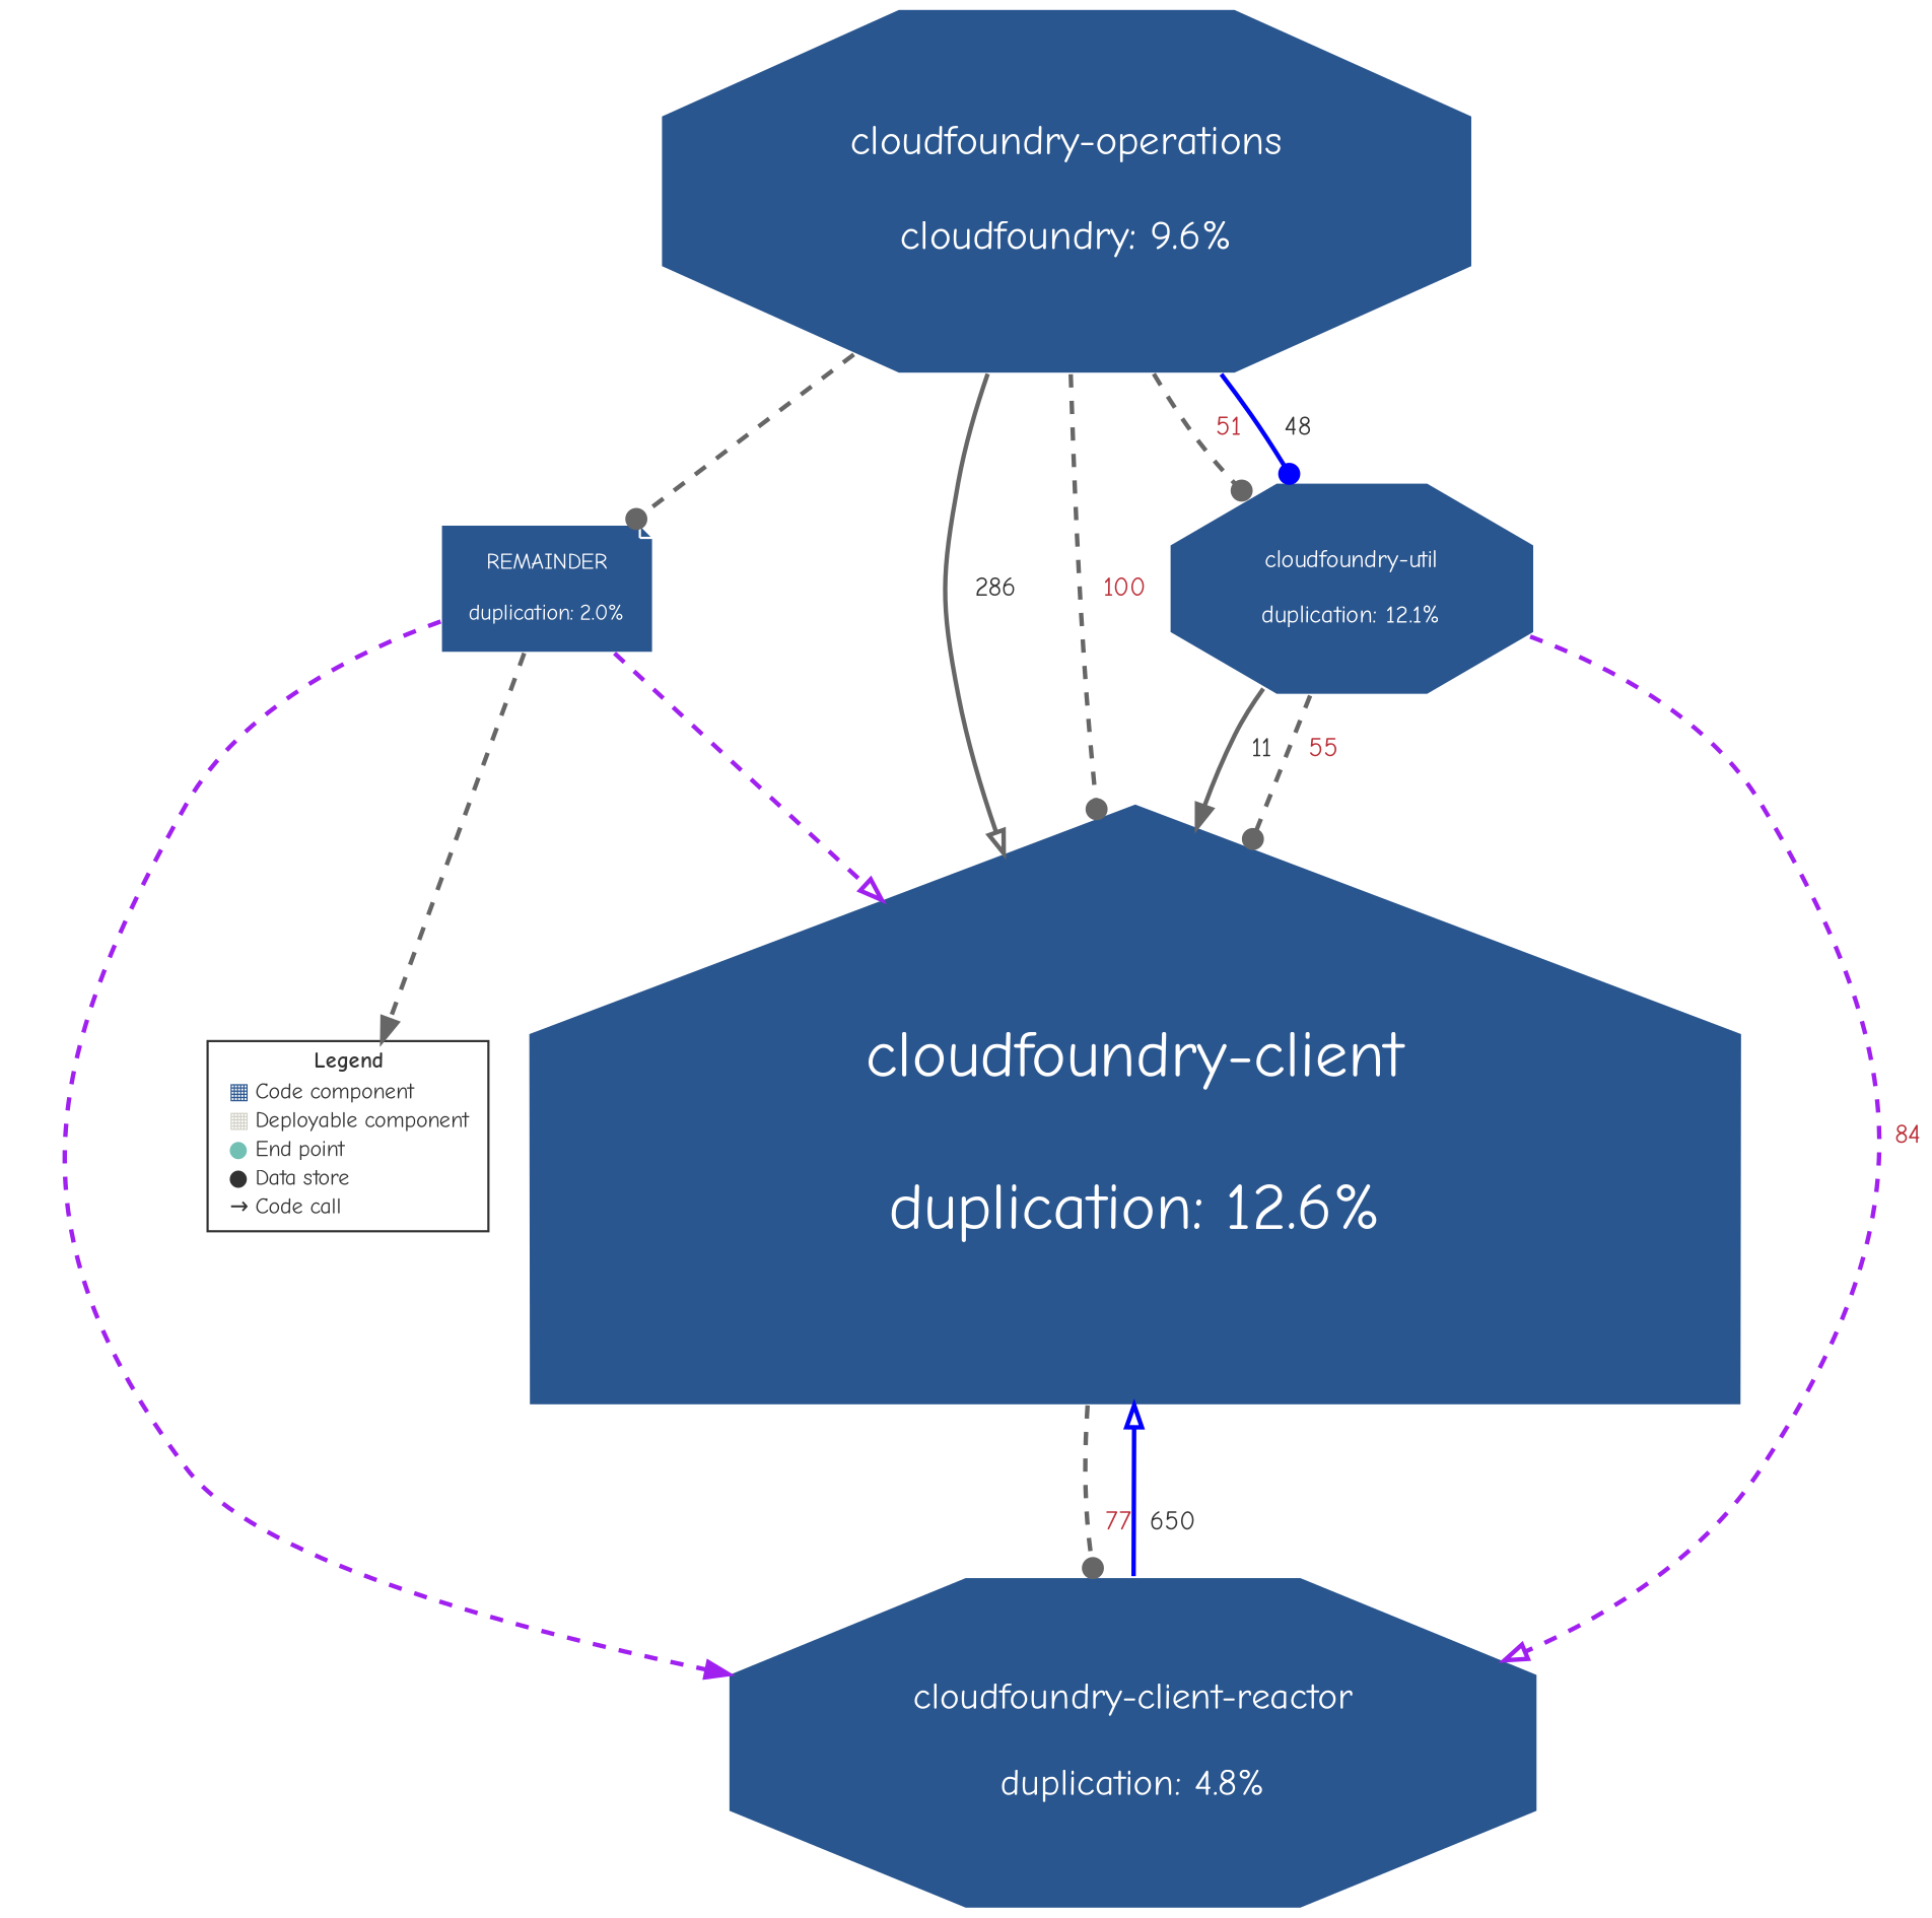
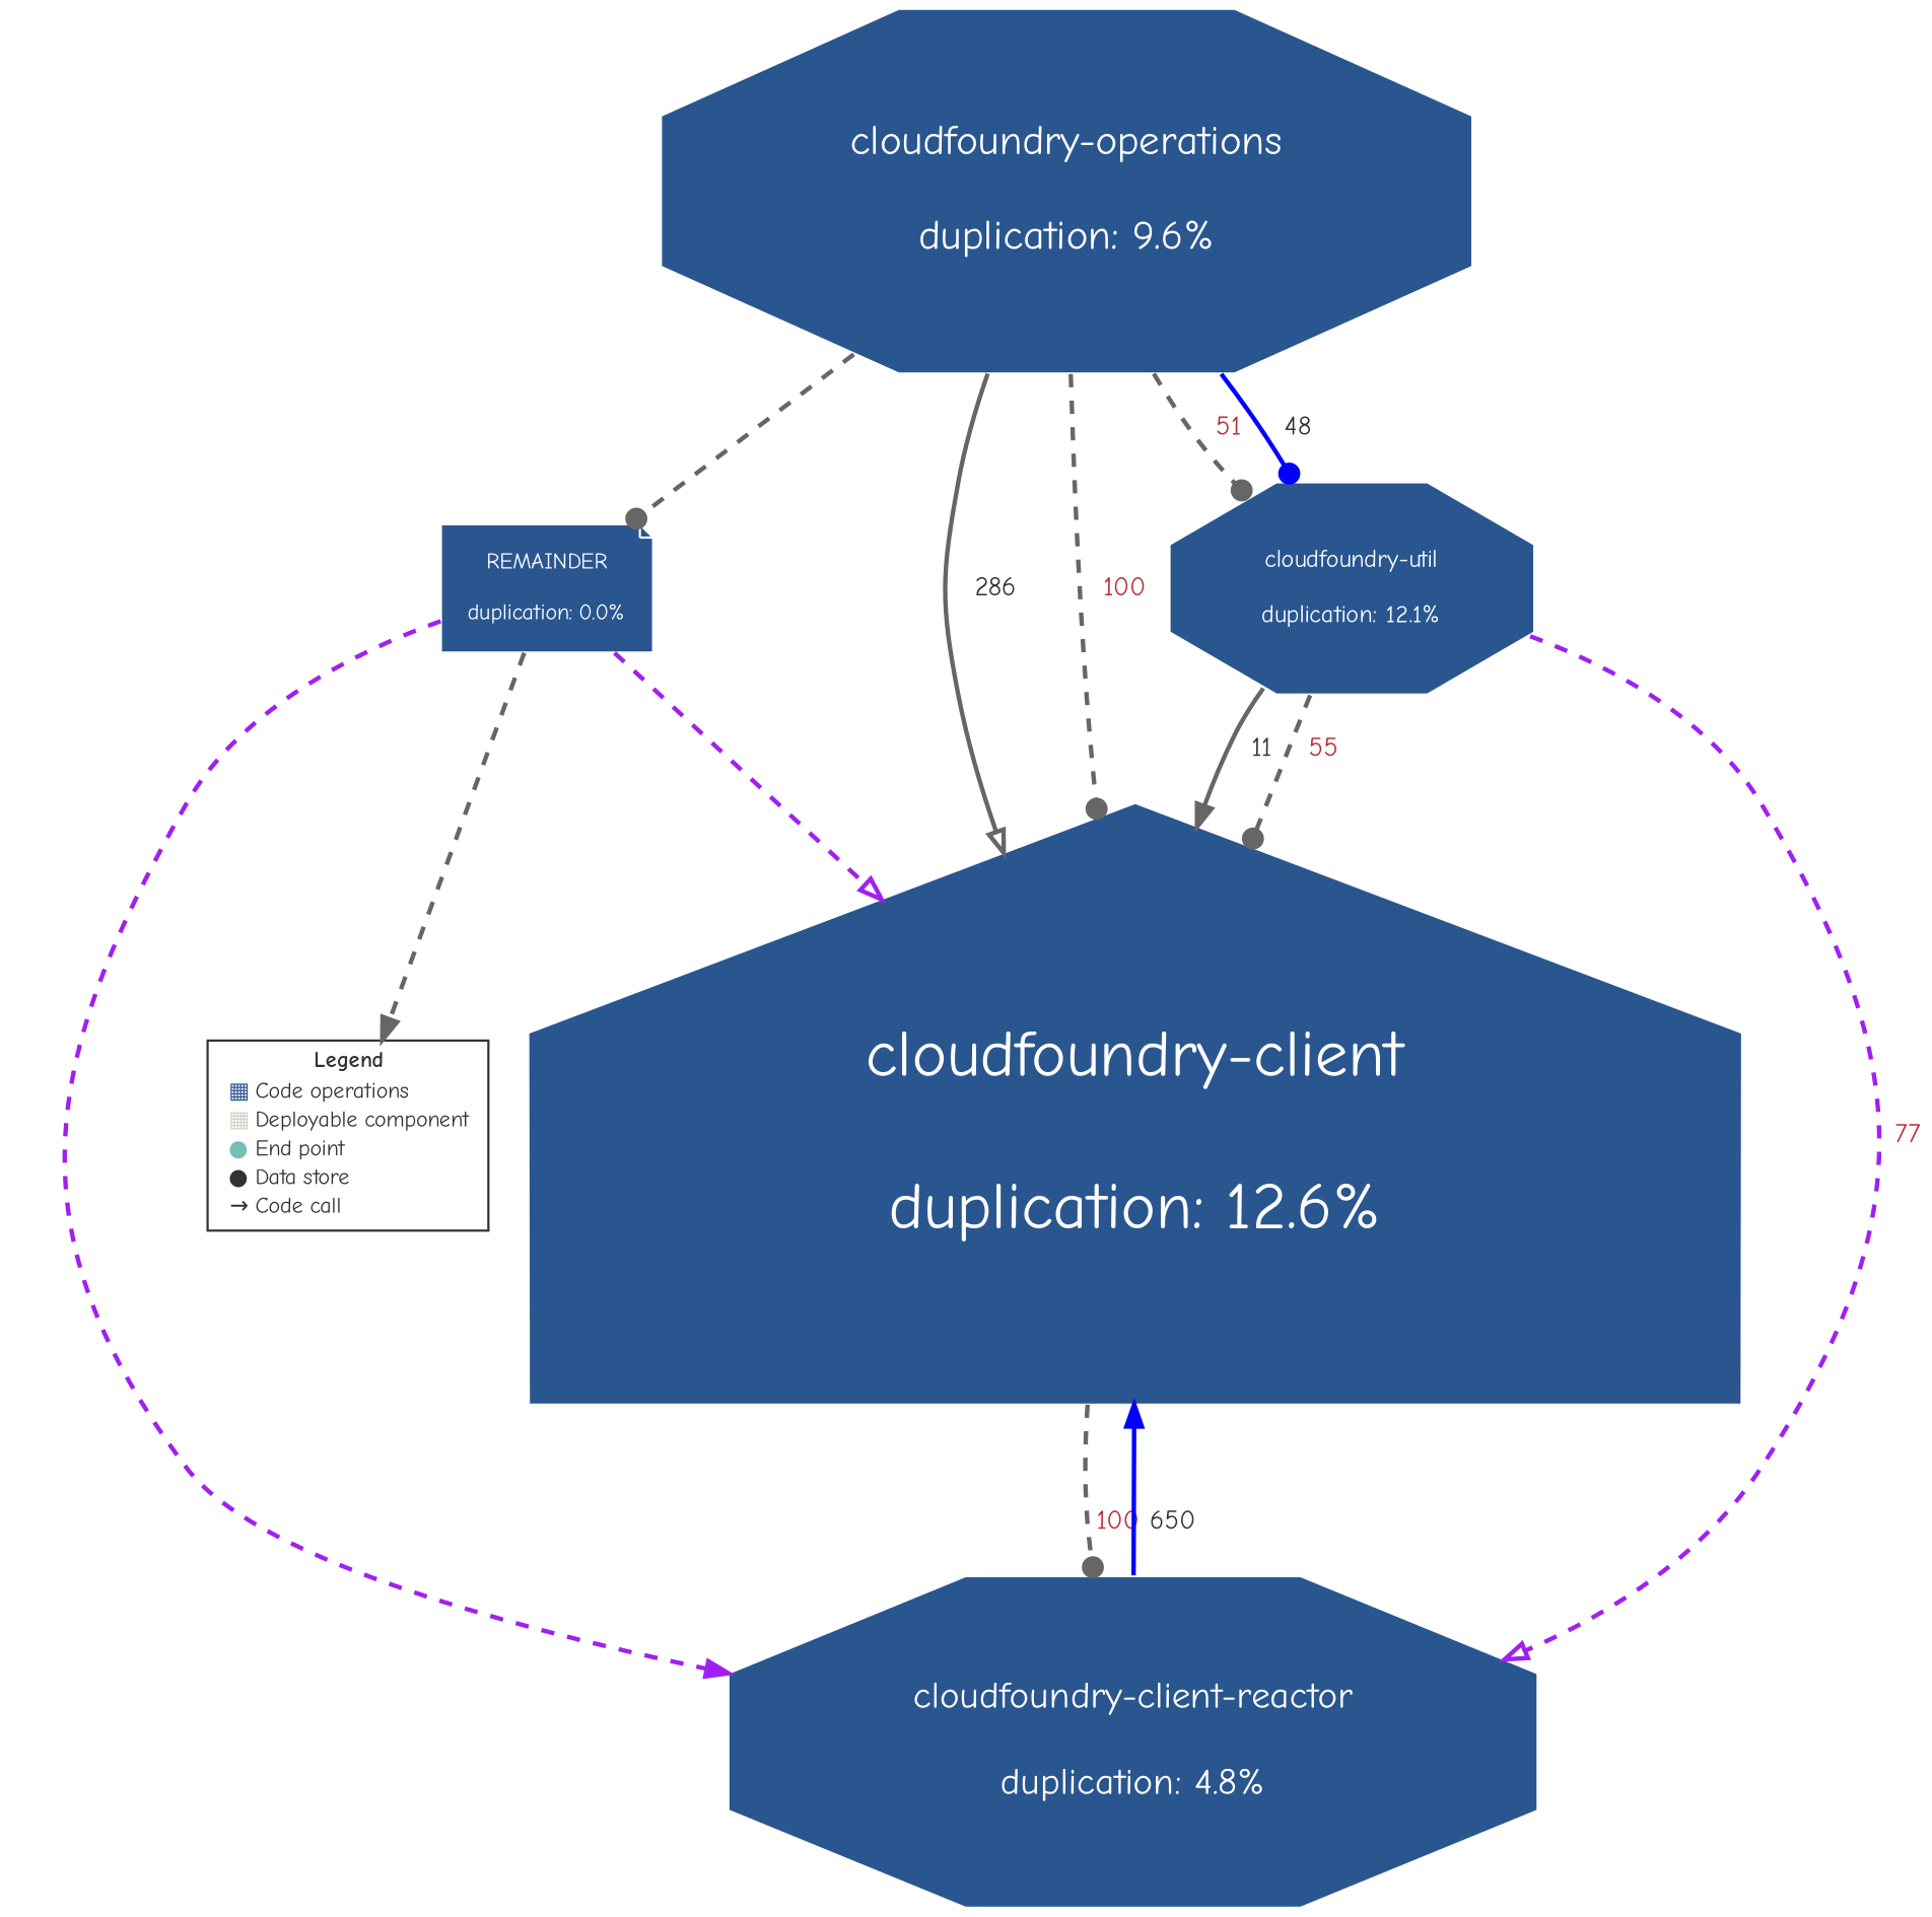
  digraph {
    compound=true
    fontname="Comic Neue"
    rankdir=TD
    node [color="#FFFFFF" fillcolor="#2A568F" fontcolor="#FFFFFF" fontname="Comic Neue" fontsize=10 penwidth=1 shape=octagon style=filled]
    edge [arrowhead=dot color=gray40 fontcolor="#bb2d36" fontname="Comic Neue" fontsize=12 penwidth=2 style=dashed]
-   n1 [fontsize=19 label="cloudfoundry-operations\n\ncloudfoundry: 9.6%" margin=0.304]
-   n2 [label="REMAINDER\n\nduplication: 2.0%" margin=0.16 shape=note]
+   n1 [fontsize=19 label="cloudfoundry-operations\n\nduplication: 9.6%" margin=0.304]
+   n2 [label="REMAINDER\n\nduplication: 0.0%" margin=0.16 shape=note]
    n3 [fontsize=11 label="cloudfoundry-util\n\nduplication: 12.1%" margin=0.176]
    n4 [fontsize=30 label="cloudfoundry-client\n\nduplication: 12.6%" margin=0.48 shape=house]
    n5 [fontsize=17 label="cloudfoundry-client-reactor\n\nduplication: 4.8%" margin=0.272]
-   n6 [color="#323232" fillcolor="#FFFFFF" fontcolor="#323232" label=<<TABLE BORDER="0" CELLPADDING="1" CELLSPACING="0"> <TR><TD COLSPAN="2"><B>Legend</B></TD></TR> <TR><TD><FONT COLOR="#2A568F">&#9638;</FONT></TD><TD ALIGN="left">Code component</TD></TR> <TR><TD><FONT COLOR="#D2D1C7">&#9638;</FONT></TD><TD ALIGN="left">Deployable component</TD></TR> <TR><TD><FONT COLOR="#72C0B4">&#9679;</FONT></TD><TD ALIGN="left">End point</TD></TR> <TR><TD><FONT COLOR="#323232">&#9679;</FONT></TD><TD ALIGN="left">Data store</TD></TR> <TR><TD><FONT COLOR="#323232">&rarr;</FONT></TD><TD ALIGN="left">Code call</TD></TR> </TABLE> > shape=box]
+   n6 [color="#323232" fillcolor="#FFFFFF" fontcolor="#323232" label=<<TABLE BORDER="0" CELLPADDING="1" CELLSPACING="0"> <TR><TD COLSPAN="2"><B>Legend</B></TD></TR> <TR><TD><FONT COLOR="#2A568F">&#9638;</FONT></TD><TD ALIGN="left">Code operations</TD></TR> <TR><TD><FONT COLOR="#D2D1C7">&#9638;</FONT></TD><TD ALIGN="left">Deployable component</TD></TR> <TR><TD><FONT COLOR="#72C0B4">&#9679;</FONT></TD><TD ALIGN="left">End point</TD></TR> <TR><TD><FONT COLOR="#323232">&#9679;</FONT></TD><TD ALIGN="left">Data store</TD></TR> <TR><TD><FONT COLOR="#323232">&rarr;</FONT></TD><TD ALIGN="left">Code call</TD></TR> </TABLE> > shape=box]
    n1 -> n2
    n1 -> n3 [color=blue fontcolor="#323232" label="  48" style=""]
    n1 -> n3 [label="  51"]
    n1 -> n4 [arrowhead=onormal fontcolor="#323232" label="  286" style=""]
    n1 -> n4 [label="  100"]
    n2 -> n4 [arrowhead=onormal color=purple]
    n2 -> n5 [arrowhead=normal color=purple]
    n2 -> n6 [arrowhead=normal]
    n3 -> n4 [arrowhead=normal fontcolor="#323232" label="  11" style=""]
    n3 -> n4 [label="  55"]
-   n3 -> n5 [arrowhead=onormal color=purple label="  84"]
-   n4 -> n5 [label="  77"]
-   n5 -> n4 [arrowhead=onormal color=blue fontcolor="#323232" label="  650" style=""]
+   n3 -> n5 [arrowhead=onormal color=purple label="  77"]
+   n4 -> n5 [label="  100"]
+   n5 -> n4 [arrowhead=normal color=blue fontcolor="#323232" label="  650" style=""]
  }
